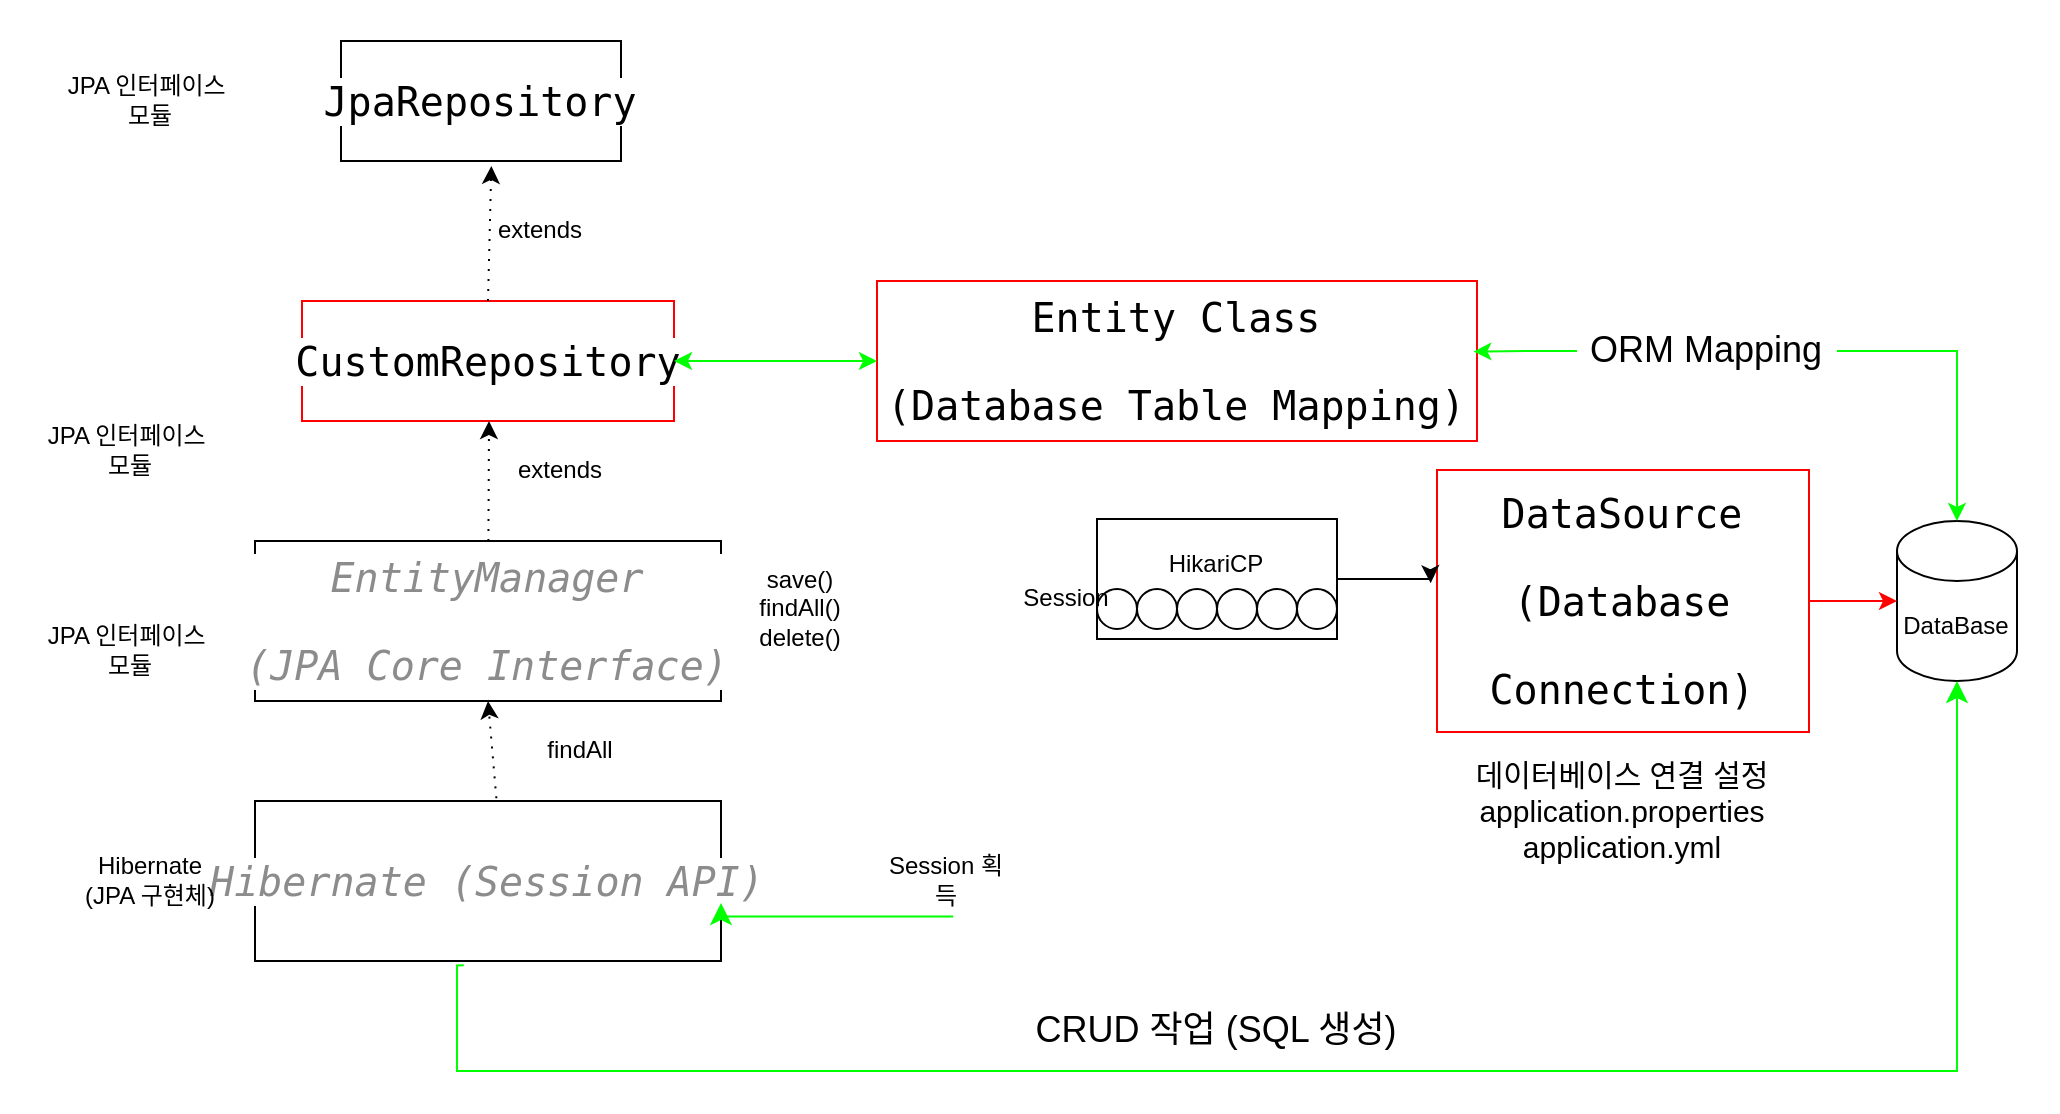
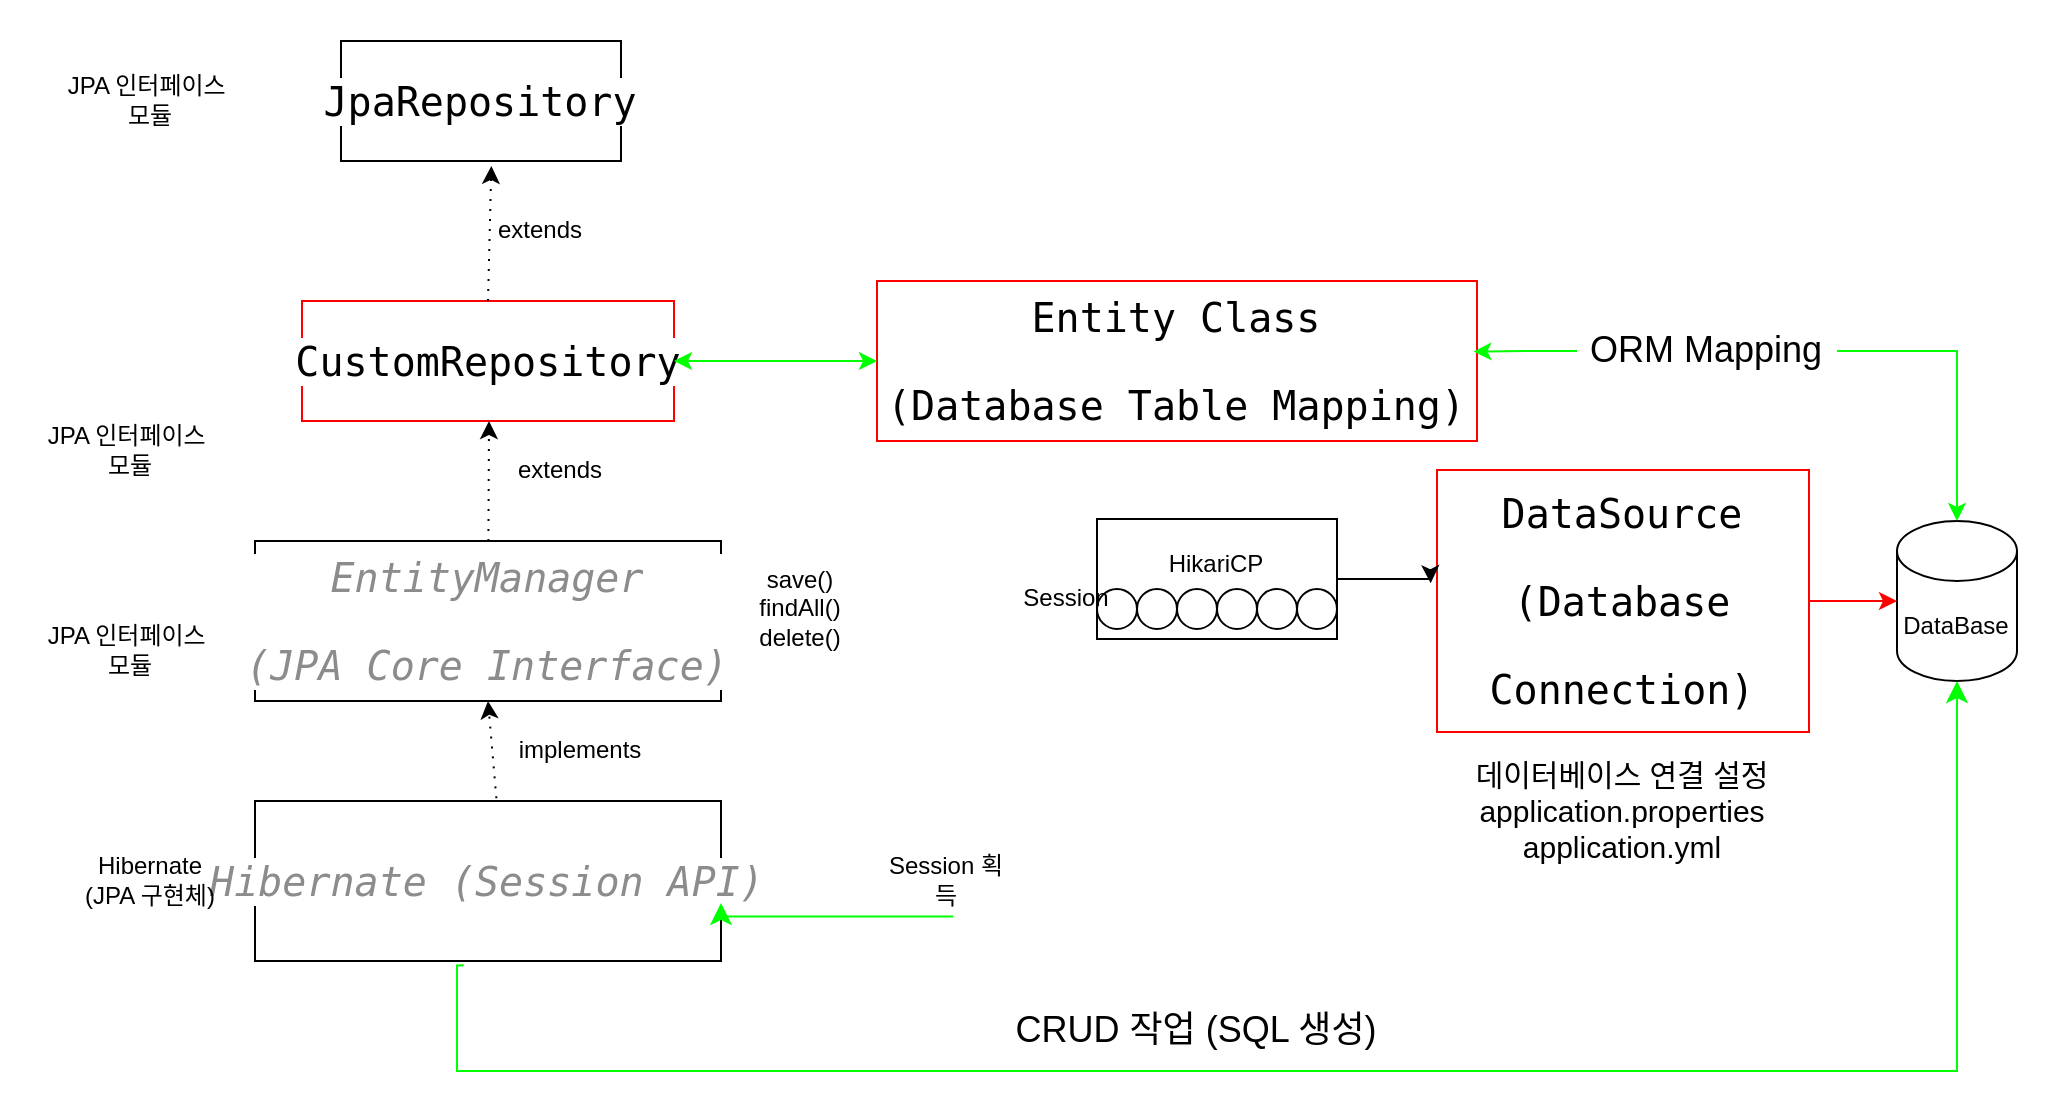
  <mxCell id="0" />
  <mxCell id="1" parent="0" />
  <mxCell id="2" value="DataBase" style="shape=cylinder3;whiteSpace=wrap;html=1;boundedLbl=1;backgroundOutline=1;size=15;" vertex="1" parent="1"><mxGeometry x="948" y="260" width="60" height="80" as="geometry" /></mxCell>
  <mxCell id="3" value="&lt;div style=&quot;background-color:#ffffff;color:#080808&quot;&gt;&lt;pre style=&quot;font-family:'JetBrains Mono',monospace;font-size:15.0pt;&quot;&gt;&lt;span style=&quot;color:#000000;&quot;&gt;JpaRepository&lt;/span&gt;&lt;/pre&gt;&lt;/div&gt;" style="rounded=0;whiteSpace=wrap;html=1;" vertex="1" parent="1"><mxGeometry x="170" y="20" width="140" height="60" as="geometry" /></mxCell>
  <mxCell id="4" value="&lt;div style=&quot;background-color:#ffffff;color:#080808&quot;&gt;&lt;pre style=&quot;font-family:'JetBrains Mono',monospace;font-size:15.0pt;&quot;&gt;&lt;span style=&quot;color:#000000;&quot;&gt;CustomRepository&lt;/span&gt;&lt;/pre&gt;&lt;/div&gt;" style="rounded=0;whiteSpace=wrap;html=1;strokeColor=#FF0000;" vertex="1" parent="1"><mxGeometry x="150.5" y="150" width="186" height="60" as="geometry" /></mxCell>
  <mxCell id="5" value="" style="endArrow=classic;html=1;rounded=0;exitX=0.5;exitY=0;exitDx=0;exitDy=0;entryX=0.537;entryY=1.041;entryDx=0;entryDy=0;entryPerimeter=0;dashed=1;dashPattern=1 4;" edge="1" parent="1" source="4" target="3"><mxGeometry width="50" height="50" relative="1" as="geometry"><mxPoint x="387" y="200" as="sourcePoint" /><mxPoint x="437" y="150" as="targetPoint" /></mxGeometry></mxCell>
  <mxCell id="6" value="extends" style="text;html=1;align=center;verticalAlign=middle;whiteSpace=wrap;rounded=0;" vertex="1" parent="1"><mxGeometry x="240" y="100" width="60" height="30" as="geometry" /></mxCell>
  <mxCell id="7" value="&lt;div style=&quot;background-color:#ffffff;color:#080808&quot;&gt;&lt;pre style=&quot;font-family:'JetBrains Mono',monospace;font-size:15.0pt;&quot;&gt;&lt;span style=&quot;color:#8c8c8c;font-style:italic;&quot;&gt;EntityManager&lt;/span&gt;&lt;/pre&gt;&lt;pre style=&quot;font-family:'JetBrains Mono',monospace;font-size:15.0pt;&quot;&gt;&lt;span style=&quot;color:#8c8c8c;font-style:italic;&quot;&gt;(JPA Core Interface)&lt;/span&gt;&lt;/pre&gt;&lt;/div&gt;" style="rounded=0;whiteSpace=wrap;html=1;" vertex="1" parent="1"><mxGeometry x="127" y="270" width="233" height="80" as="geometry" /></mxCell>
  <mxCell id="8" value="" style="endArrow=classic;html=1;rounded=0;dashed=1;dashPattern=1 4;" edge="1" parent="1" source="7"><mxGeometry width="50" height="50" relative="1" as="geometry"><mxPoint x="254" y="274" as="sourcePoint" /><mxPoint x="244" y="210" as="targetPoint" /></mxGeometry></mxCell>
  <mxCell id="9" value="extends" style="text;html=1;align=center;verticalAlign=middle;whiteSpace=wrap;rounded=0;" vertex="1" parent="1"><mxGeometry x="250" y="220" width="60" height="30" as="geometry" /></mxCell>
  <mxCell id="10" value="save()&lt;div&gt;findAll()&lt;/div&gt;&lt;div&gt;delete()&lt;/div&gt;" style="text;html=1;align=center;verticalAlign=middle;whiteSpace=wrap;rounded=0;" vertex="1" parent="1"><mxGeometry x="370" y="289" width="60" height="30" as="geometry" /></mxCell>
  <mxCell id="11" value="&lt;div style=&quot;background-color: rgb(255, 255, 255);&quot;&gt;&lt;pre style=&quot;font-family: &amp;quot;JetBrains Mono&amp;quot;, monospace; font-size: 15pt;&quot;&gt;&lt;font color=&quot;#8c8c8c&quot;&gt;&lt;i&gt;Hibernate (Session API)&lt;/i&gt;&lt;/font&gt;&lt;/pre&gt;&lt;/div&gt;" style="rounded=0;whiteSpace=wrap;html=1;" vertex="1" parent="1"><mxGeometry x="127" y="400" width="233" height="80" as="geometry" /></mxCell>
  <mxCell id="12" value="" style="endArrow=classic;html=1;rounded=0;dashed=1;dashPattern=1 4;entryX=0.5;entryY=1;entryDx=0;entryDy=0;exitX=0.518;exitY=-0.017;exitDx=0;exitDy=0;exitPerimeter=0;" edge="1" parent="1" source="11" target="7"><mxGeometry width="50" height="50" relative="1" as="geometry"><mxPoint x="254" y="412" as="sourcePoint" /><mxPoint x="254" y="352" as="targetPoint" /></mxGeometry></mxCell>
- <mxCell id="13" value="findAll" style="text;html=1;align=center;verticalAlign=middle;whiteSpace=wrap;rounded=0;" vertex="1" parent="1"><mxGeometry x="260" y="360" width="60" height="30" as="geometry" /></mxCell>
+ <mxCell id="13" value="implements" style="text;html=1;align=center;verticalAlign=middle;whiteSpace=wrap;rounded=0;" vertex="1" parent="1"><mxGeometry x="260" y="360" width="60" height="30" as="geometry" /></mxCell>
  <mxCell id="14" value="&lt;div&gt;Hibernate&lt;/div&gt;&lt;div&gt;(JPA 구현체)&lt;/div&gt;" style="text;html=1;align=center;verticalAlign=middle;whiteSpace=wrap;rounded=0;" vertex="1" parent="1"><mxGeometry x="30" y="425" width="90" height="30" as="geometry" /></mxCell>
  <mxCell id="15" value="JPA 인터페이스&amp;nbsp; 모듈" style="text;html=1;align=center;verticalAlign=middle;whiteSpace=wrap;rounded=0;" vertex="1" parent="1"><mxGeometry x="20" y="210" width="90" height="30" as="geometry" /></mxCell>
  <mxCell id="16" value="" style="edgeStyle=orthogonalEdgeStyle;rounded=0;orthogonalLoop=1;jettySize=auto;html=1;strokeColor=#FF0000;" edge="1" parent="1" source="17" target="2"><mxGeometry relative="1" as="geometry" /></mxCell>
  <mxCell id="17" value="&lt;div style=&quot;background-color: rgb(255, 255, 255);&quot;&gt;&lt;pre style=&quot;font-family: &amp;quot;JetBrains Mono&amp;quot;, monospace; font-size: 15pt;&quot;&gt;DataSource&lt;/pre&gt;&lt;pre style=&quot;font-family: &amp;quot;JetBrains Mono&amp;quot;, monospace; font-size: 15pt;&quot;&gt;(Database&lt;/pre&gt;&lt;pre style=&quot;font-family: &amp;quot;JetBrains Mono&amp;quot;, monospace; font-size: 15pt;&quot;&gt;Connection)&lt;/pre&gt;&lt;/div&gt;" style="rounded=0;whiteSpace=wrap;html=1;strokeColor=#FF0000;" vertex="1" parent="1"><mxGeometry x="718" y="234.5" width="186" height="131" as="geometry" /></mxCell>
  <mxCell id="18" value="HikariCP&lt;div&gt;&lt;br&gt;&lt;/div&gt;" style="rounded=0;whiteSpace=wrap;html=1;" vertex="1" parent="1"><mxGeometry x="548" y="259" width="120" height="60" as="geometry" /></mxCell>
  <mxCell id="19" value="" style="ellipse;whiteSpace=wrap;html=1;" vertex="1" parent="1"><mxGeometry x="548" y="294" width="20" height="20" as="geometry" /></mxCell>
  <mxCell id="20" value="" style="ellipse;whiteSpace=wrap;html=1;" vertex="1" parent="1"><mxGeometry x="568" y="294" width="20" height="20" as="geometry" /></mxCell>
  <mxCell id="21" value="" style="ellipse;whiteSpace=wrap;html=1;" vertex="1" parent="1"><mxGeometry x="588" y="294" width="20" height="20" as="geometry" /></mxCell>
  <mxCell id="22" value="" style="ellipse;whiteSpace=wrap;html=1;" vertex="1" parent="1"><mxGeometry x="608" y="294" width="20" height="20" as="geometry" /></mxCell>
  <mxCell id="23" value="" style="ellipse;whiteSpace=wrap;html=1;" vertex="1" parent="1"><mxGeometry x="628" y="294" width="20" height="20" as="geometry" /></mxCell>
  <mxCell id="24" value="" style="ellipse;whiteSpace=wrap;html=1;" vertex="1" parent="1"><mxGeometry x="648" y="294" width="20" height="20" as="geometry" /></mxCell>
  <mxCell id="25" value="Session" style="text;html=1;align=center;verticalAlign=middle;whiteSpace=wrap;rounded=0;" vertex="1" parent="1"><mxGeometry x="503" y="284" width="60" height="30" as="geometry" /></mxCell>
  <mxCell id="26" style="edgeStyle=orthogonalEdgeStyle;rounded=0;orthogonalLoop=1;jettySize=auto;html=1;exitX=1;exitY=0.5;exitDx=0;exitDy=0;entryX=-0.017;entryY=0.432;entryDx=0;entryDy=0;entryPerimeter=0;" edge="1" parent="1" source="18" target="17"><mxGeometry relative="1" as="geometry"><Array as="points"><mxPoint x="715" y="289" /></Array></mxGeometry></mxCell>
  <mxCell id="27" value="" style="edgeStyle=segmentEdgeStyle;endArrow=classic;html=1;curved=0;rounded=0;endSize=8;startSize=8;sourcePerimeterSpacing=0;targetPerimeterSpacing=0;entryX=1;entryY=0.5;entryDx=0;entryDy=0;exitX=0.552;exitY=1.093;exitDx=0;exitDy=0;exitPerimeter=0;strokeColor=#00FF00;jumpSize=15;" edge="1" parent="1" source="28"><mxGeometry width="100" relative="1" as="geometry"><mxPoint x="608.034" y="360" as="sourcePoint" /><mxPoint x="360" y="451" as="targetPoint" /><Array as="points" /></mxGeometry></mxCell>
  <mxCell id="28" value="Session 획득" style="text;html=1;align=center;verticalAlign=middle;whiteSpace=wrap;rounded=0;" vertex="1" parent="1"><mxGeometry x="443" y="425" width="60" height="30" as="geometry" /></mxCell>
  <mxCell id="29" value="&lt;div style=&quot;background-color: rgb(255, 255, 255);&quot;&gt;&lt;pre style=&quot;font-family: &amp;quot;JetBrains Mono&amp;quot;, monospace; font-size: 15pt;&quot;&gt;Entity Class&lt;/pre&gt;&lt;pre style=&quot;font-family: &amp;quot;JetBrains Mono&amp;quot;, monospace; font-size: 15pt;&quot;&gt;(Database Table Mapping)&lt;/pre&gt;&lt;/div&gt;" style="rounded=0;whiteSpace=wrap;html=1;strokeColor=#FF0000;" vertex="1" parent="1"><mxGeometry x="438" y="140" width="300" height="80" as="geometry" /></mxCell>
  <mxCell id="30" value="" style="endArrow=classic;startArrow=classic;html=1;rounded=0;exitX=1;exitY=0.5;exitDx=0;exitDy=0;entryX=0;entryY=0.5;entryDx=0;entryDy=0;strokeColor=#00FF00;" edge="1" parent="1" source="4" target="29"><mxGeometry width="50" height="50" relative="1" as="geometry"><mxPoint x="558" y="271" as="sourcePoint" /><mxPoint x="608" y="221" as="targetPoint" /></mxGeometry></mxCell>
  <mxCell id="31" style="edgeStyle=orthogonalEdgeStyle;rounded=0;orthogonalLoop=1;jettySize=auto;html=1;strokeColor=#00FF00;" edge="1" parent="1" source="32" target="2"><mxGeometry relative="1" as="geometry" /></mxCell>
  <mxCell id="32" value="&lt;font style=&quot;font-size: 18px;&quot;&gt;ORM Mapping&lt;/font&gt;" style="text;html=1;align=center;verticalAlign=middle;whiteSpace=wrap;rounded=0;" vertex="1" parent="1"><mxGeometry x="788" y="150" width="130" height="50" as="geometry" /></mxCell>
  <mxCell id="33" style="edgeStyle=orthogonalEdgeStyle;rounded=0;orthogonalLoop=1;jettySize=auto;html=1;exitX=0;exitY=0.5;exitDx=0;exitDy=0;entryX=0.994;entryY=0.441;entryDx=0;entryDy=0;entryPerimeter=0;strokeColor=#00FF00;" edge="1" parent="1" source="32" target="29"><mxGeometry relative="1" as="geometry" /></mxCell>
  <mxCell id="34" value="" style="edgeStyle=segmentEdgeStyle;endArrow=classic;html=1;curved=0;rounded=0;endSize=8;startSize=8;sourcePerimeterSpacing=0;targetPerimeterSpacing=0;exitX=0.448;exitY=1.027;exitDx=0;exitDy=0;exitPerimeter=0;entryX=0.5;entryY=1;entryDx=0;entryDy=0;entryPerimeter=0;strokeColor=#00FF00;" edge="1" parent="1" source="11" target="2"><mxGeometry width="100" relative="1" as="geometry"><mxPoint x="468" y="495" as="sourcePoint" /><mxPoint x="568" y="535" as="targetPoint" /><Array as="points"><mxPoint x="228" y="482" /><mxPoint x="228" y="535" /><mxPoint x="978" y="535" /></Array></mxGeometry></mxCell>
- <mxCell id="35" value="&lt;font style=&quot;font-size: 18px;&quot;&gt;CRUD 작업 (SQL 생성)&lt;/font&gt;" style="text;html=1;align=center;verticalAlign=middle;whiteSpace=wrap;rounded=0;" vertex="1" parent="1"><mxGeometry x="498" y="500" width="220" height="30" as="geometry" /></mxCell>
+ <mxCell id="35" value="&lt;font style=&quot;font-size: 18px;&quot;&gt;CRUD 작업 (SQL 생성)&lt;/font&gt;" style="text;html=1;align=center;verticalAlign=middle;whiteSpace=wrap;rounded=0;" vertex="1" parent="1"><mxGeometry x="488" y="500" width="220" height="30" as="geometry" /></mxCell>
  <mxCell id="36" value="&lt;font style=&quot;font-size: 15px;&quot;&gt;데이터베이스 연결 설정&lt;/font&gt;&lt;div style=&quot;font-size: 15px;&quot;&gt;&lt;font style=&quot;font-size: 15px;&quot;&gt;application.properties&lt;/font&gt;&lt;/div&gt;&lt;div style=&quot;font-size: 15px;&quot;&gt;&lt;font style=&quot;font-size: 15px;&quot;&gt;application.yml&lt;/font&gt;&lt;br&gt;&lt;/div&gt;" style="text;html=1;align=center;verticalAlign=middle;whiteSpace=wrap;rounded=0;" vertex="1" parent="1"><mxGeometry x="725" y="390" width="172" height="30" as="geometry" /></mxCell>
  <mxCell id="37" value="JPA 인터페이스&amp;nbsp; 모듈" style="text;html=1;align=center;verticalAlign=middle;whiteSpace=wrap;rounded=0;" vertex="1" parent="1"><mxGeometry x="30" y="35" width="90" height="30" as="geometry" /></mxCell>
  <mxCell id="38" value="JPA 인터페이스&amp;nbsp; 모듈" style="text;html=1;align=center;verticalAlign=middle;whiteSpace=wrap;rounded=0;" vertex="1" parent="1"><mxGeometry x="20" y="310" width="90" height="30" as="geometry" /></mxCell>
